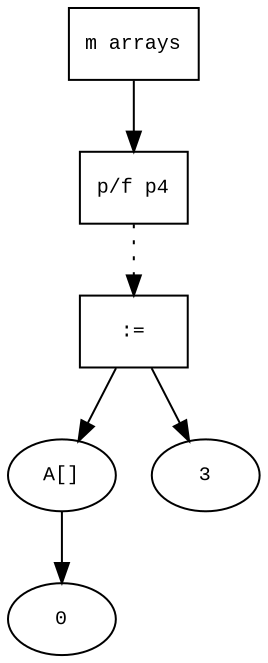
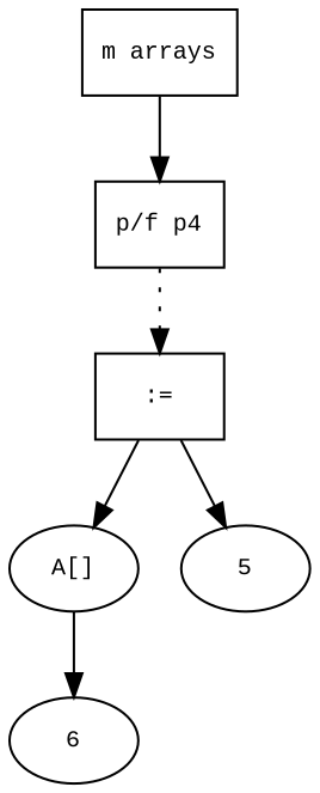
  digraph {
    fontname="Times New Roman"
    fontsize=10
    node [fontname="Courier New" fontsize=10 shape=box]
    edge [fontname="Times New Roman" fontsize=10]
    n1 [label="m arrays"]
    n2 [label="p/f p4"]
    n3 [label=":="]
    n4 [label="A[]" shape=ellipse]
-   n5 [label=3 shape=ellipse]
-   n6 [label=0 shape=ellipse]
+   n5 [label=5 shape=ellipse]
+   n6 [label=6 shape=ellipse]
    n1 -> n2
    n2 -> n3 [style=dotted]
    n3 -> n4
    n3 -> n5
    n4 -> n6
  }
